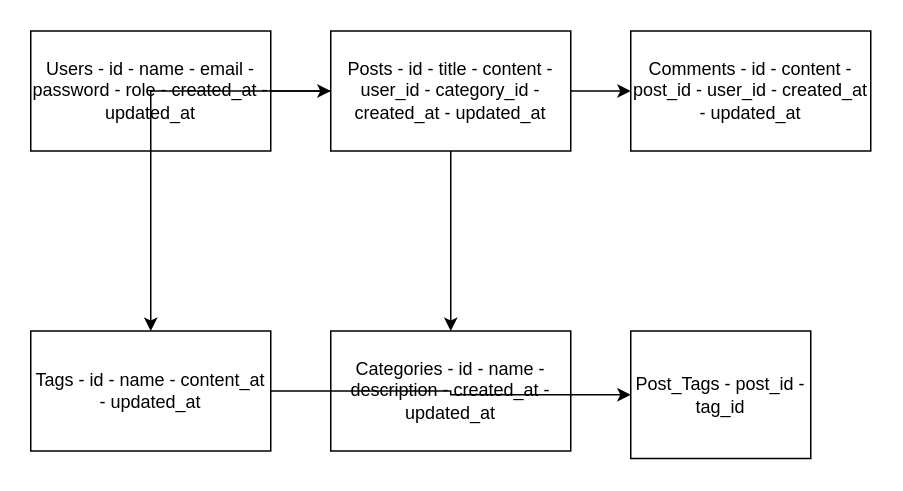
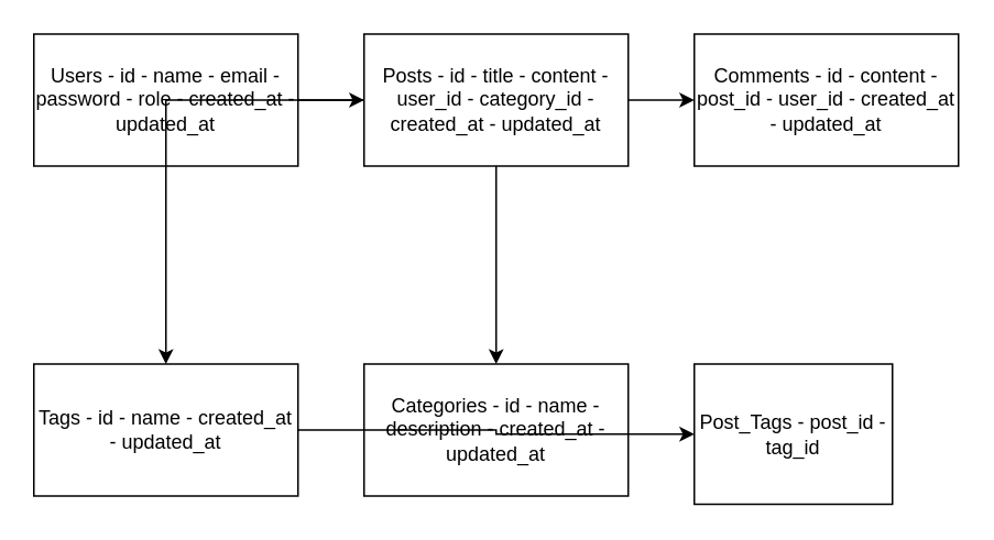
  <mxCell id="0" />
  <mxCell id="1" parent="0" />
  <mxCell id="2" value="Users - id - name - email - password - role - created_at - updated_at" style="shape=rectangle;whiteSpace=wrap;html=1;" vertex="1" parent="1"><mxGeometry x="20" y="20" width="160" height="80" as="geometry" /></mxCell>
  <mxCell id="3" value="Posts - id - title - content - user_id - category_id - created_at - updated_at" style="shape=rectangle;whiteSpace=wrap;html=1;" vertex="1" parent="1"><mxGeometry x="220" y="20" width="160" height="80" as="geometry" /></mxCell>
  <mxCell id="4" value="Comments - id - content - post_id - user_id - created_at - updated_at" style="shape=rectangle;whiteSpace=wrap;html=1;" vertex="1" parent="1"><mxGeometry x="420" y="20" width="160" height="80" as="geometry" /></mxCell>
  <mxCell id="5" value="Categories - id - name - description - created_at - updated_at" style="shape=rectangle;whiteSpace=wrap;html=1;" vertex="1" parent="1"><mxGeometry x="220" y="220" width="160" height="80" as="geometry" /></mxCell>
- <mxCell id="6" value="Tags - id - name - content_at - updated_at" style="shape=rectangle;whiteSpace=wrap;html=1;" vertex="1" parent="1"><mxGeometry x="20" y="220" width="160" height="80" as="geometry" /></mxCell>
+ <mxCell id="6" value="Tags - id - name - created_at - updated_at" style="shape=rectangle;whiteSpace=wrap;html=1;" vertex="1" parent="1"><mxGeometry x="20" y="220" width="160" height="80" as="geometry" /></mxCell>
  <mxCell id="7" value="Post_Tags - post_id - tag_id" style="shape=rectangle;whiteSpace=wrap;html=1;" vertex="1" parent="1"><mxGeometry x="420" y="220" width="120" height="85" as="geometry" /></mxCell>
  <mxCell id="8" style="edgeStyle=orthogonalEdgeStyle;rounded=0;orthogonalLoop=1;jettySize=auto;html=1;" edge="1" parent="1" source="2" target="3"><mxGeometry relative="1" as="geometry" /></mxCell>
  <mxCell id="9" style="edgeStyle=orthogonalEdgeStyle;rounded=0;orthogonalLoop=1;jettySize=auto;html=1;" edge="1" parent="1" source="3" target="4"><mxGeometry relative="1" as="geometry" /></mxCell>
  <mxCell id="10" style="edgeStyle=orthogonalEdgeStyle;rounded=0;orthogonalLoop=1;jettySize=auto;html=1;" edge="1" parent="1" source="3" target="5"><mxGeometry relative="1" as="geometry" /></mxCell>
  <mxCell id="11" style="edgeStyle=orthogonalEdgeStyle;rounded=0;orthogonalLoop=1;jettySize=auto;html=1;" edge="1" parent="1" source="3" target="6"><mxGeometry relative="1" as="geometry" /></mxCell>
  <mxCell id="12" style="edgeStyle=orthogonalEdgeStyle;rounded=0;orthogonalLoop=1;jettySize=auto;html=1;" edge="1" parent="1" source="6" target="7"><mxGeometry relative="1" as="geometry" /></mxCell>
